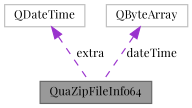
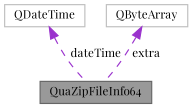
  digraph {
    fontname="Playfair Display"
    node [color=grey75 fillcolor=white fontname="Playfair Display" fontsize=10 shape=box style=filled]
    edge [color=darkorchid3 dir=back fontname="Playfair Display" fontsize=10 labelfontname=Helvetica labelfontsize=10 style=dashed]
    n1 [color=gray40 fillcolor=grey60 fontcolor=black height=0.2 label=QuaZipFileInfo64 width=0.4]
    n2 [height=0.2 label=QDateTime width=0.4]
    n3 [height=0.2 label=QByteArray width=0.4]
-   n2 -> n1 [label=" extra"]
-   n3 -> n1 [label=" dateTime"]
+   n2 -> n1 [label=" dateTime"]
+   n3 -> n1 [label=" extra"]
  }
